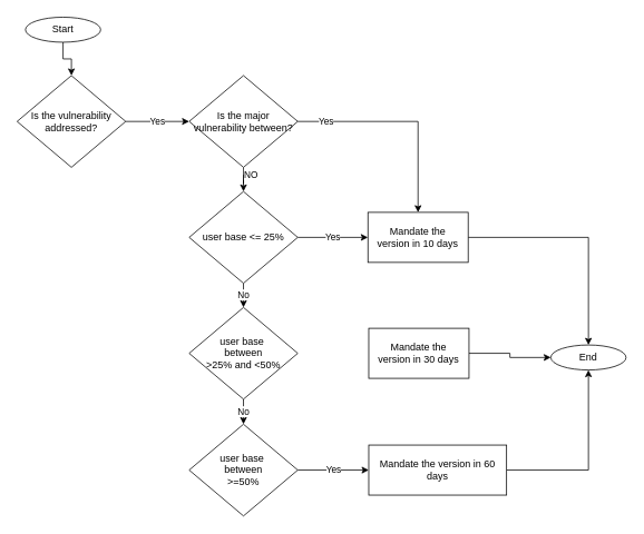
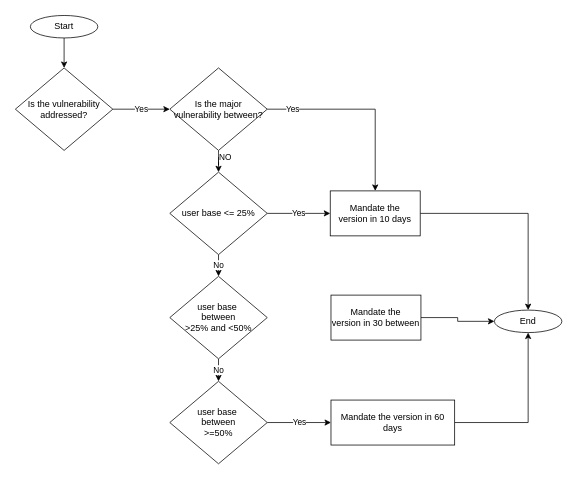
  <mxCell id="0" />
  <mxCell id="1" parent="0" />
  <mxCell id="2" value="Yes" style="edgeStyle=orthogonalEdgeStyle;rounded=0;orthogonalLoop=1;jettySize=auto;html=1;entryX=0;entryY=0.5;entryDx=0;entryDy=0;" edge="1" parent="1" source="3" target="19"><mxGeometry relative="1" as="geometry" /></mxCell>
  <mxCell id="3" value="Is the vulnerability addressed?" style="rhombus;whiteSpace=wrap;html=1;" vertex="1" parent="1"><mxGeometry x="20" y="90" width="130" height="110" as="geometry" /></mxCell>
  <mxCell id="4" value="Yes" style="edgeStyle=orthogonalEdgeStyle;rounded=0;orthogonalLoop=1;jettySize=auto;html=1;" edge="1" parent="1" source="6" target="8"><mxGeometry relative="1" as="geometry" /></mxCell>
  <mxCell id="5" value="No" style="edgeStyle=orthogonalEdgeStyle;rounded=0;orthogonalLoop=1;jettySize=auto;html=1;" edge="1" parent="1" source="6" target="10"><mxGeometry relative="1" as="geometry" /></mxCell>
  <mxCell id="6" value="user base &amp;lt;= 25%" style="rhombus;whiteSpace=wrap;html=1;" vertex="1" parent="1"><mxGeometry x="226" y="229" width="130" height="110" as="geometry" /></mxCell>
  <mxCell id="7" style="edgeStyle=orthogonalEdgeStyle;rounded=0;orthogonalLoop=1;jettySize=auto;html=1;" edge="1" parent="1" source="8" target="22"><mxGeometry relative="1" as="geometry" /></mxCell>
  <mxCell id="8" value="Mandate the version&amp;nbsp;in 10 days" style="whiteSpace=wrap;html=1;" vertex="1" parent="1"><mxGeometry x="440" y="254" width="120" height="60" as="geometry" /></mxCell>
  <mxCell id="9" value="No" style="edgeStyle=orthogonalEdgeStyle;rounded=0;orthogonalLoop=1;jettySize=auto;html=1;" edge="1" parent="1" source="10" target="14"><mxGeometry relative="1" as="geometry" /></mxCell>
  <mxCell id="10" value="user base&amp;nbsp;&lt;br style=&quot;border-color: var(--border-color);&quot;&gt;between&lt;br style=&quot;border-color: var(--border-color);&quot;&gt;&amp;gt;25% and &amp;lt;50%" style="rhombus;whiteSpace=wrap;html=1;" vertex="1" parent="1"><mxGeometry x="226" y="368" width="130" height="110" as="geometry" /></mxCell>
  <mxCell id="11" style="edgeStyle=orthogonalEdgeStyle;rounded=0;orthogonalLoop=1;jettySize=auto;html=1;entryX=0;entryY=0.5;entryDx=0;entryDy=0;" edge="1" parent="1" source="12" target="22"><mxGeometry relative="1" as="geometry" /></mxCell>
- <mxCell id="12" value="Mandate the version&amp;nbsp;in 30 days" style="whiteSpace=wrap;html=1;" vertex="1" parent="1"><mxGeometry x="441" y="393" width="120" height="60" as="geometry" /></mxCell>
+ <mxCell id="12" value="Mandate the version&amp;nbsp;in 30 between" style="whiteSpace=wrap;html=1;" vertex="1" parent="1"><mxGeometry x="441" y="393" width="120" height="60" as="geometry" /></mxCell>
  <mxCell id="13" value="Yes" style="edgeStyle=orthogonalEdgeStyle;rounded=0;orthogonalLoop=1;jettySize=auto;html=1;" edge="1" parent="1" source="14" target="16"><mxGeometry relative="1" as="geometry" /></mxCell>
  <mxCell id="14" value="user base&amp;nbsp;&lt;br style=&quot;border-color: var(--border-color);&quot;&gt;between&lt;br style=&quot;border-color: var(--border-color);&quot;&gt;&amp;gt;=50%" style="rhombus;whiteSpace=wrap;html=1;" vertex="1" parent="1"><mxGeometry x="226" y="508" width="130" height="110" as="geometry" /></mxCell>
  <mxCell id="15" style="edgeStyle=orthogonalEdgeStyle;rounded=0;orthogonalLoop=1;jettySize=auto;html=1;entryX=0.5;entryY=1;entryDx=0;entryDy=0;" edge="1" parent="1" source="16" target="22"><mxGeometry relative="1" as="geometry" /></mxCell>
  <mxCell id="16" value="Mandate the version in 60 days" style="whiteSpace=wrap;html=1;" vertex="1" parent="1"><mxGeometry x="441" y="533" width="165" height="60" as="geometry" /></mxCell>
  <mxCell id="17" value="NO" style="edgeStyle=orthogonalEdgeStyle;rounded=0;orthogonalLoop=1;jettySize=auto;html=1;entryX=0.5;entryY=0;entryDx=0;entryDy=0;" edge="1" parent="1" source="19" target="6"><mxGeometry x="0.216" y="9" relative="1" as="geometry"><mxPoint as="offset" /></mxGeometry></mxCell>
  <mxCell id="18" value="Yes" style="edgeStyle=orthogonalEdgeStyle;rounded=0;orthogonalLoop=1;jettySize=auto;html=1;entryX=0.5;entryY=0;entryDx=0;entryDy=0;" edge="1" parent="1" source="19" target="8"><mxGeometry x="-0.731" relative="1" as="geometry"><mxPoint as="offset" /></mxGeometry></mxCell>
  <mxCell id="19" value="Is the major vulnerability between?" style="rhombus;whiteSpace=wrap;html=1;" vertex="1" parent="1"><mxGeometry x="226" y="90" width="130" height="110" as="geometry" /></mxCell>
  <mxCell id="20" style="edgeStyle=orthogonalEdgeStyle;rounded=0;orthogonalLoop=1;jettySize=auto;html=1;" edge="1" parent="1" source="21" target="3"><mxGeometry relative="1" as="geometry" /></mxCell>
- <mxCell id="21" value="Start" style="ellipse;whiteSpace=wrap;html=1;" vertex="1" parent="1"><mxGeometry x="30" y="20" width="90" height="30" as="geometry" /></mxCell>
+ <mxCell id="21" value="Start" style="ellipse;whiteSpace=wrap;html=1;" vertex="1" parent="1"><mxGeometry x="40" y="20" width="90" height="30" as="geometry" /></mxCell>
  <mxCell id="22" value="End" style="ellipse;whiteSpace=wrap;html=1;" vertex="1" parent="1"><mxGeometry x="659" y="413" width="90" height="30" as="geometry" /></mxCell>
